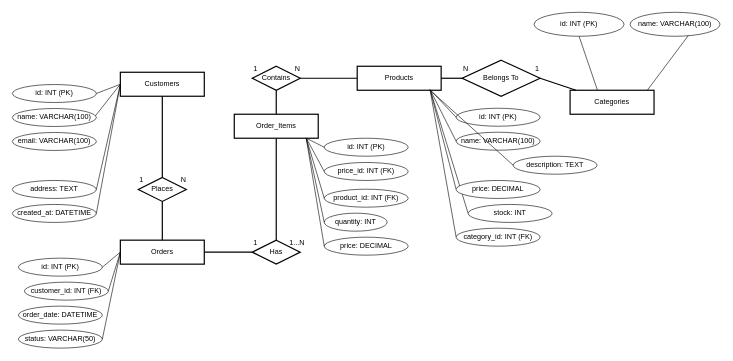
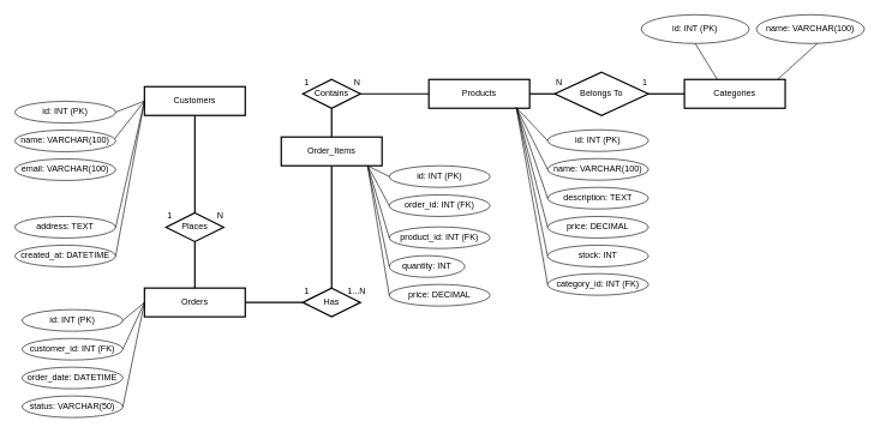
  <mxCell id="0" />
  <mxCell id="1" parent="0" />
  <mxCell id="2" value="" style="endArrow=none;html=1;rounded=0;entryX=0.873;entryY=1.039;entryDx=0;entryDy=0;entryPerimeter=0;exitX=0;exitY=0.5;exitDx=0;exitDy=0;" edge="1" parent="1" source="16" target="12"><mxGeometry width="50" height="50" relative="1" as="geometry"><mxPoint x="940" y="240" as="sourcePoint" /><mxPoint x="890" y="430" as="targetPoint" /></mxGeometry></mxCell>
  <mxCell id="3" value="" style="endArrow=none;html=1;rounded=0;entryX=0.878;entryY=1.082;entryDx=0;entryDy=0;entryPerimeter=0;exitX=0;exitY=0.5;exitDx=0;exitDy=0;" edge="1" parent="1" source="17" target="12"><mxGeometry width="50" height="50" relative="1" as="geometry"><mxPoint x="983.34" y="479.56" as="sourcePoint" /><mxPoint x="890" y="249.56" as="targetPoint" /></mxGeometry></mxCell>
  <mxCell id="4" value="" style="endArrow=none;html=1;rounded=0;entryX=0.869;entryY=1.011;entryDx=0;entryDy=0;entryPerimeter=0;exitX=0;exitY=0.5;exitDx=0;exitDy=0;" edge="1" parent="1" source="18"><mxGeometry width="50" height="50" relative="1" as="geometry"><mxPoint x="690" y="279.56" as="sourcePoint" /><mxPoint x="716.66" y="150" as="targetPoint" /></mxGeometry></mxCell>
  <mxCell id="5" value="" style="endArrow=none;html=1;rounded=0;exitX=0.806;exitY=0.176;exitDx=0;exitDy=0;exitPerimeter=0;entryX=0.912;entryY=0.038;entryDx=0;entryDy=0;entryPerimeter=0;" edge="1" parent="1" source="21" target="19"><mxGeometry width="50" height="50" relative="1" as="geometry"><mxPoint x="1000" y="200" as="sourcePoint" /><mxPoint x="1050" y="150" as="targetPoint" /></mxGeometry></mxCell>
  <mxCell id="6" value="Customers" style="shape=rectangle;whiteSpace=wrap;html=1;strokeWidth=2;" vertex="1" parent="1"><mxGeometry x="200" y="120" width="140" height="40" as="geometry" /></mxCell>
  <mxCell id="7" value="id: INT (PK)" style="ellipse;whiteSpace=wrap;html=1;strokeWidth=1;" vertex="1" parent="1"><mxGeometry x="20" y="140.44" width="140" height="30" as="geometry" /></mxCell>
  <mxCell id="8" value="name: VARCHAR(100)" style="ellipse;whiteSpace=wrap;html=1;strokeWidth=1;" vertex="1" parent="1"><mxGeometry x="20" y="180.44" width="140" height="30" as="geometry" /></mxCell>
  <mxCell id="9" value="email: VARCHAR(100)" style="ellipse;whiteSpace=wrap;html=1;strokeWidth=1;" vertex="1" parent="1"><mxGeometry x="20" y="220.44" width="140" height="30" as="geometry" /></mxCell>
  <mxCell id="10" value="address: TEXT" style="ellipse;whiteSpace=wrap;html=1;strokeWidth=1;" vertex="1" parent="1"><mxGeometry x="20" y="300.44" width="140" height="30" as="geometry" /></mxCell>
  <mxCell id="11" value="created_at: DATETIME" style="ellipse;whiteSpace=wrap;html=1;strokeWidth=1;" vertex="1" parent="1"><mxGeometry x="20" y="340.44" width="140" height="30" as="geometry" /></mxCell>
  <mxCell id="12" value="Products" style="shape=rectangle;whiteSpace=wrap;html=1;strokeWidth=2;" vertex="1" parent="1"><mxGeometry x="595" y="110" width="140" height="40" as="geometry" /></mxCell>
  <mxCell id="13" value="id: INT (PK)" style="ellipse;whiteSpace=wrap;html=1;strokeWidth=1;" vertex="1" parent="1"><mxGeometry x="760" y="180" width="140" height="30" as="geometry" /></mxCell>
  <mxCell id="14" value="name: VARCHAR(100)" style="ellipse;whiteSpace=wrap;html=1;strokeWidth=1;" vertex="1" parent="1"><mxGeometry x="760" y="220" width="140" height="30" as="geometry" /></mxCell>
- <mxCell id="15" value="description: TEXT" style="ellipse;whiteSpace=wrap;html=1;strokeWidth=1;" vertex="1" parent="1"><mxGeometry x="855" y="260" width="140" height="30" as="geometry" /></mxCell>
+ <mxCell id="15" value="description: TEXT" style="ellipse;whiteSpace=wrap;html=1;strokeWidth=1;" vertex="1" parent="1"><mxGeometry x="760" y="260" width="140" height="30" as="geometry" /></mxCell>
  <mxCell id="16" value="price: DECIMAL" style="ellipse;whiteSpace=wrap;html=1;strokeWidth=1;" vertex="1" parent="1"><mxGeometry x="760" y="300.44" width="140" height="30" as="geometry" /></mxCell>
- <mxCell id="17" value="stock: INT" style="ellipse;whiteSpace=wrap;html=1;strokeWidth=1;" vertex="1" parent="1"><mxGeometry x="780" y="340.44" width="140" height="30" as="geometry" /></mxCell>
+ <mxCell id="17" value="stock: INT" style="ellipse;whiteSpace=wrap;html=1;strokeWidth=1;" vertex="1" parent="1"><mxGeometry x="760" y="340.44" width="140" height="30" as="geometry" /></mxCell>
  <mxCell id="18" value="category_id: INT (FK)" style="ellipse;whiteSpace=wrap;html=1;strokeWidth=1;" vertex="1" parent="1"><mxGeometry x="760" y="380" width="140" height="30" as="geometry" /></mxCell>
- <mxCell id="19" value="Categories" style="shape=rectangle;whiteSpace=wrap;html=1;strokeWidth=2;" vertex="1" parent="1"><mxGeometry x="950" y="150" width="140" height="40" as="geometry" /></mxCell>
+ <mxCell id="19" value="Categories" style="shape=rectangle;whiteSpace=wrap;html=1;strokeWidth=2;" vertex="1" parent="1"><mxGeometry x="950" y="110" width="140" height="40" as="geometry" /></mxCell>
  <mxCell id="20" value="id: INT (PK)" style="ellipse;whiteSpace=wrap;html=1;strokeWidth=1;" vertex="1" parent="1"><mxGeometry x="890" y="20" width="150" height="40" as="geometry" /></mxCell>
  <mxCell id="21" value="name: VARCHAR(100)" style="ellipse;whiteSpace=wrap;html=1;strokeWidth=1;" vertex="1" parent="1"><mxGeometry x="1050" y="20" width="150" height="40" as="geometry" /></mxCell>
  <mxCell id="22" value="Orders" style="shape=rectangle;whiteSpace=wrap;html=1;strokeWidth=2;" vertex="1" parent="1"><mxGeometry x="200" y="400" width="140" height="40" as="geometry" /></mxCell>
  <mxCell id="23" value="id: INT (PK)" style="ellipse;whiteSpace=wrap;html=1;strokeWidth=1;" vertex="1" parent="1"><mxGeometry x="30" y="430" width="140" height="30" as="geometry" /></mxCell>
- <mxCell id="24" value="customer_id: INT (FK)" style="ellipse;whiteSpace=wrap;html=1;strokeWidth=1;" vertex="1" parent="1"><mxGeometry x="40" y="470" width="140" height="30" as="geometry" /></mxCell>
+ <mxCell id="24" value="customer_id: INT (FK)" style="ellipse;whiteSpace=wrap;html=1;strokeWidth=1;" vertex="1" parent="1"><mxGeometry x="30" y="470" width="140" height="30" as="geometry" /></mxCell>
  <mxCell id="25" value="order_date: DATETIME" style="ellipse;whiteSpace=wrap;html=1;strokeWidth=1;" vertex="1" parent="1"><mxGeometry x="30" y="510" width="140" height="30" as="geometry" /></mxCell>
  <mxCell id="26" value="status: VARCHAR(50)" style="ellipse;whiteSpace=wrap;html=1;strokeWidth=1;" vertex="1" parent="1"><mxGeometry x="30" y="550" width="140" height="30" as="geometry" /></mxCell>
  <mxCell id="27" value="Places" style="shape=rhombus;whiteSpace=wrap;html=1;strokeWidth=2;" vertex="1" parent="1"><mxGeometry x="230" y="295.44" width="80" height="40" as="geometry" /></mxCell>
  <mxCell id="28" style="endArrow=none;strokeWidth=2;" edge="1" parent="1" source="6" target="27"><mxGeometry relative="1" as="geometry" /></mxCell>
  <mxCell id="29" style="endArrow=none;strokeWidth=2;" edge="1" parent="1" source="27" target="22"><mxGeometry relative="1" as="geometry" /></mxCell>
  <mxCell id="30" value="1" style="text;html=1;strokeColor=none;fillColor=none;" vertex="1" parent="1"><mxGeometry x="230" y="285" width="20" height="20" as="geometry" /></mxCell>
  <mxCell id="31" value="1...N" style="text;html=1;strokeColor=none;fillColor=none;" vertex="1" parent="1"><mxGeometry x="480" y="390" width="40" height="20" as="geometry" /></mxCell>
  <mxCell id="32" value="Contains" style="shape=rhombus;whiteSpace=wrap;html=1;strokeWidth=2;" vertex="1" parent="1"><mxGeometry x="420" y="110" width="80" height="40" as="geometry" /></mxCell>
  <mxCell id="33" style="endArrow=none;strokeWidth=2;" edge="1" parent="1" source="12" target="32"><mxGeometry relative="1" as="geometry" /></mxCell>
  <mxCell id="34" style="endArrow=none;strokeWidth=2;entryX=0.5;entryY=0;entryDx=0;entryDy=0;" edge="1" parent="1" source="32" target="59"><mxGeometry relative="1" as="geometry" /></mxCell>
  <mxCell id="35" value="Has" style="shape=rhombus;whiteSpace=wrap;html=1;strokeWidth=2;" vertex="1" parent="1"><mxGeometry x="420" y="400" width="80" height="40" as="geometry" /></mxCell>
  <mxCell id="36" style="endArrow=none;strokeWidth=2;entryX=0;entryY=0.5;entryDx=0;entryDy=0;" edge="1" parent="1" source="22" target="35"><mxGeometry relative="1" as="geometry"><mxPoint x="410" y="430" as="targetPoint" /></mxGeometry></mxCell>
  <mxCell id="37" style="endArrow=none;strokeWidth=2;entryX=0.5;entryY=1;entryDx=0;entryDy=0;" edge="1" parent="1" source="35" target="59"><mxGeometry relative="1" as="geometry"><mxPoint x="500" y="250" as="targetPoint" /></mxGeometry></mxCell>
  <mxCell id="38" value="&lt;div&gt;1&lt;/div&gt;" style="text;html=1;strokeColor=none;fillColor=none;" vertex="1" parent="1"><mxGeometry x="420" y="390" width="40" height="20" as="geometry" /></mxCell>
  <mxCell id="39" value="Belongs To" style="shape=rhombus;whiteSpace=wrap;html=1;strokeWidth=2;" vertex="1" parent="1"><mxGeometry x="770" y="100" width="130" height="60" as="geometry" /></mxCell>
  <mxCell id="40" style="endArrow=none;strokeWidth=2;entryX=0;entryY=0.5;entryDx=0;entryDy=0;exitX=1;exitY=0.5;exitDx=0;exitDy=0;" edge="1" parent="1" source="12" target="39"><mxGeometry relative="1" as="geometry"><mxPoint x="700" y="130" as="sourcePoint" /></mxGeometry></mxCell>
  <mxCell id="41" style="endArrow=none;strokeWidth=2;exitX=1;exitY=0.5;exitDx=0;exitDy=0;" edge="1" parent="1" source="39" target="19"><mxGeometry relative="1" as="geometry"><mxPoint x="911.111" y="200" as="sourcePoint" /></mxGeometry></mxCell>
  <mxCell id="42" value="&lt;div&gt;N&lt;/div&gt;" style="text;html=1;strokeColor=none;fillColor=none;" vertex="1" parent="1"><mxGeometry x="770" y="100" width="10" height="20" as="geometry" /></mxCell>
  <mxCell id="43" value="1" style="text;html=1;strokeColor=none;fillColor=none;" vertex="1" parent="1"><mxGeometry x="890" y="100" width="20" height="20" as="geometry" /></mxCell>
  <mxCell id="44" value="" style="endArrow=none;html=1;rounded=0;entryX=0.326;entryY=0;entryDx=0;entryDy=0;entryPerimeter=0;exitX=0.5;exitY=1;exitDx=0;exitDy=0;" edge="1" parent="1" source="20" target="19"><mxGeometry width="50" height="50" relative="1" as="geometry"><mxPoint x="995" y="210" as="sourcePoint" /><mxPoint x="1045" y="160" as="targetPoint" /></mxGeometry></mxCell>
  <mxCell id="45" value="" style="endArrow=none;html=1;rounded=0;entryX=0.873;entryY=1.011;entryDx=0;entryDy=0;entryPerimeter=0;exitX=0;exitY=0.5;exitDx=0;exitDy=0;" edge="1" parent="1" source="15" target="12"><mxGeometry width="50" height="50" relative="1" as="geometry"><mxPoint x="983.34" y="670" as="sourcePoint" /><mxPoint x="890" y="440" as="targetPoint" /></mxGeometry></mxCell>
  <mxCell id="46" value="" style="endArrow=none;html=1;rounded=0;entryX=0.869;entryY=0.982;entryDx=0;entryDy=0;entryPerimeter=0;exitX=0;exitY=0.5;exitDx=0;exitDy=0;" edge="1" parent="1" source="14" target="12"><mxGeometry width="50" height="50" relative="1" as="geometry"><mxPoint x="780" y="227" as="sourcePoint" /><mxPoint x="720" y="150" as="targetPoint" /></mxGeometry></mxCell>
  <mxCell id="47" value="" style="endArrow=none;html=1;rounded=0;entryX=0.861;entryY=0.954;entryDx=0;entryDy=0;entryPerimeter=0;exitX=0;exitY=0.5;exitDx=0;exitDy=0;" edge="1" parent="1" source="13" target="12"><mxGeometry width="50" height="50" relative="1" as="geometry"><mxPoint x="820" y="39" as="sourcePoint" /><mxPoint x="900" y="500" as="targetPoint" /></mxGeometry></mxCell>
  <mxCell id="48" value="&lt;div&gt;N&lt;/div&gt;" style="text;html=1;align=center;verticalAlign=middle;resizable=0;points=[];autosize=1;strokeColor=none;fillColor=none;" vertex="1" parent="1"><mxGeometry x="480" y="100" width="30" height="30" as="geometry" /></mxCell>
  <mxCell id="49" value="1" style="text;html=1;align=center;verticalAlign=middle;resizable=0;points=[];autosize=1;strokeColor=none;fillColor=none;" vertex="1" parent="1"><mxGeometry x="410" y="100" width="30" height="30" as="geometry" /></mxCell>
  <mxCell id="50" value="N" style="text;html=1;align=center;verticalAlign=middle;resizable=0;points=[];autosize=1;strokeColor=none;fillColor=none;" vertex="1" parent="1"><mxGeometry x="290" y="285" width="30" height="30" as="geometry" /></mxCell>
  <mxCell id="51" value="" style="endArrow=none;html=1;rounded=0;entryX=0;entryY=0.5;entryDx=0;entryDy=0;exitX=1;exitY=0.5;exitDx=0;exitDy=0;" edge="1" parent="1" source="23" target="22"><mxGeometry width="50" height="50" relative="1" as="geometry"><mxPoint x="180" y="420" as="sourcePoint" /><mxPoint x="230" y="370" as="targetPoint" /></mxGeometry></mxCell>
  <mxCell id="52" value="" style="endArrow=none;html=1;rounded=0;entryX=0;entryY=0.5;entryDx=0;entryDy=0;exitX=1;exitY=0.5;exitDx=0;exitDy=0;" edge="1" parent="1" source="24" target="22"><mxGeometry width="50" height="50" relative="1" as="geometry"><mxPoint x="180" y="420" as="sourcePoint" /><mxPoint x="230" y="370" as="targetPoint" /></mxGeometry></mxCell>
  <mxCell id="53" value="" style="endArrow=none;html=1;rounded=0;exitX=1;exitY=0.5;exitDx=0;exitDy=0;entryX=0;entryY=0.5;entryDx=0;entryDy=0;" edge="1" parent="1" source="26" target="22"><mxGeometry width="50" height="50" relative="1" as="geometry"><mxPoint x="180" y="420" as="sourcePoint" /><mxPoint x="230" y="370" as="targetPoint" /></mxGeometry></mxCell>
  <mxCell id="54" value="" style="endArrow=none;html=1;rounded=0;entryX=0;entryY=0.5;entryDx=0;entryDy=0;exitX=1;exitY=0.5;exitDx=0;exitDy=0;" edge="1" parent="1" source="7" target="6"><mxGeometry width="50" height="50" relative="1" as="geometry"><mxPoint x="220" y="300" as="sourcePoint" /><mxPoint x="270" y="250" as="targetPoint" /></mxGeometry></mxCell>
  <mxCell id="55" value="" style="endArrow=none;html=1;rounded=0;entryX=0;entryY=0.5;entryDx=0;entryDy=0;exitX=0.99;exitY=0.401;exitDx=0;exitDy=0;exitPerimeter=0;" edge="1" parent="1" source="8" target="6"><mxGeometry width="50" height="50" relative="1" as="geometry"><mxPoint x="160" y="220" as="sourcePoint" /><mxPoint x="185" y="275" as="targetPoint" /></mxGeometry></mxCell>
  <mxCell id="56" value="" style="endArrow=none;html=1;rounded=0;entryX=0;entryY=0.5;entryDx=0;entryDy=0;exitX=1;exitY=0.5;exitDx=0;exitDy=0;" edge="1" parent="1" source="10" target="6"><mxGeometry width="50" height="50" relative="1" as="geometry"><mxPoint x="160" y="365" as="sourcePoint" /><mxPoint x="185" y="300" as="targetPoint" /></mxGeometry></mxCell>
  <mxCell id="57" value="" style="endArrow=none;html=1;rounded=0;entryX=0;entryY=0.5;entryDx=0;entryDy=0;exitX=1;exitY=0.5;exitDx=0;exitDy=0;" edge="1" parent="1" source="11" target="6"><mxGeometry width="50" height="50" relative="1" as="geometry"><mxPoint x="170" y="435" as="sourcePoint" /><mxPoint x="195" y="330" as="targetPoint" /></mxGeometry></mxCell>
  <mxCell id="58" style="edgeStyle=orthogonalEdgeStyle;rounded=0;orthogonalLoop=1;jettySize=auto;html=1;exitX=0.5;exitY=1;exitDx=0;exitDy=0;" edge="1" parent="1" source="31" target="31"><mxGeometry relative="1" as="geometry" /></mxCell>
  <mxCell id="59" value="Order_Items" style="shape=rectangle;whiteSpace=wrap;html=1;strokeWidth=2;movable=1;resizable=1;rotatable=1;deletable=1;editable=1;locked=0;connectable=1;" vertex="1" parent="1"><mxGeometry x="390" y="190" width="140" height="40" as="geometry" /></mxCell>
  <mxCell id="60" value="&lt;div&gt;id: INT (PK)&lt;/div&gt;" style="ellipse;whiteSpace=wrap;html=1;strokeWidth=1;" vertex="1" parent="1"><mxGeometry x="540" width="140" height="30" as="geometry" y="230" /></mxCell>
  <mxCell id="61" value="product_id: INT (FK)" style="ellipse;whiteSpace=wrap;html=1;strokeWidth=1;" vertex="1" parent="1"><mxGeometry x="540" y="315" width="140" height="30" as="geometry" /></mxCell>
  <mxCell id="62" value="quantity: INT" style="ellipse;whiteSpace=wrap;html=1;strokeWidth=1;" vertex="1" parent="1"><mxGeometry x="540" y="355" width="105" height="30" as="geometry" /></mxCell>
  <mxCell id="63" value="price: DECIMAL" style="ellipse;whiteSpace=wrap;html=1;strokeWidth=1;" vertex="1" parent="1"><mxGeometry x="540" y="395" width="140" height="30" as="geometry" /></mxCell>
  <mxCell id="64" value="" style="endArrow=none;html=1;rounded=0;entryX=0.798;entryY=0.998;entryDx=0;entryDy=0;entryPerimeter=0;exitX=0;exitY=0.5;exitDx=0;exitDy=0;movable=1;resizable=1;rotatable=1;deletable=1;editable=1;locked=0;connectable=1;" edge="1" parent="1" source="61"><mxGeometry width="50" height="50" relative="1" as="geometry"><mxPoint x="605.76" y="418" as="sourcePoint" /><mxPoint x="510.14" y="229.92" as="targetPoint" /></mxGeometry></mxCell>
  <mxCell id="65" value="" style="endArrow=none;html=1;rounded=0;entryX=0.797;entryY=0.995;entryDx=0;entryDy=0;entryPerimeter=0;exitX=0;exitY=0.5;exitDx=0;exitDy=0;movable=1;resizable=1;rotatable=1;deletable=1;editable=1;locked=0;connectable=1;" edge="1" parent="1" source="62"><mxGeometry width="50" height="50" relative="1" as="geometry"><mxPoint x="604.76" y="458" as="sourcePoint" /><mxPoint x="510" y="229.8" as="targetPoint" /></mxGeometry></mxCell>
  <mxCell id="66" value="" style="endArrow=none;html=1;rounded=0;entryX=0.797;entryY=1.005;entryDx=0;entryDy=0;entryPerimeter=0;movable=1;resizable=1;rotatable=1;deletable=1;editable=1;locked=0;connectable=1;exitX=0;exitY=0.5;exitDx=0;exitDy=0;" edge="1" parent="1" source="63"><mxGeometry width="50" height="50" relative="1" as="geometry"><mxPoint x="594.42" y="505" as="sourcePoint" /><mxPoint x="510" y="230.2" as="targetPoint" /></mxGeometry></mxCell>
  <mxCell id="67" value="" style="endArrow=none;html=1;rounded=0;entryX=0.8;entryY=1.005;entryDx=0;entryDy=0;entryPerimeter=0;exitX=0;exitY=0.5;exitDx=0;exitDy=0;movable=1;resizable=1;rotatable=1;deletable=1;editable=1;locked=0;connectable=1;" edge="1" parent="1" source="60"><mxGeometry width="50" height="50" relative="1" as="geometry"><mxPoint x="605.76" y="377" as="sourcePoint" /><mxPoint x="510.42" y="230.2" as="targetPoint" /></mxGeometry></mxCell>
- <mxCell id="68" value="price_id: INT (FK)" style="ellipse;whiteSpace=wrap;html=1;strokeWidth=1;" vertex="1" parent="1"><mxGeometry x="540" y="270.44" width="140" height="30" as="geometry" /></mxCell>
+ <mxCell id="68" value="order_id: INT (FK)" style="ellipse;whiteSpace=wrap;html=1;strokeWidth=1;" vertex="1" parent="1"><mxGeometry x="540" y="270.44" width="140" height="30" as="geometry" /></mxCell>
  <mxCell id="69" value="" style="endArrow=none;html=1;rounded=0;entryX=0.859;entryY=1.001;entryDx=0;entryDy=0;entryPerimeter=0;exitX=0;exitY=0.5;exitDx=0;exitDy=0;" edge="1" parent="1" source="68" target="59"><mxGeometry width="50" height="50" relative="1" as="geometry"><mxPoint x="550" y="330" as="sourcePoint" /><mxPoint x="600" y="280" as="targetPoint" /></mxGeometry></mxCell>
